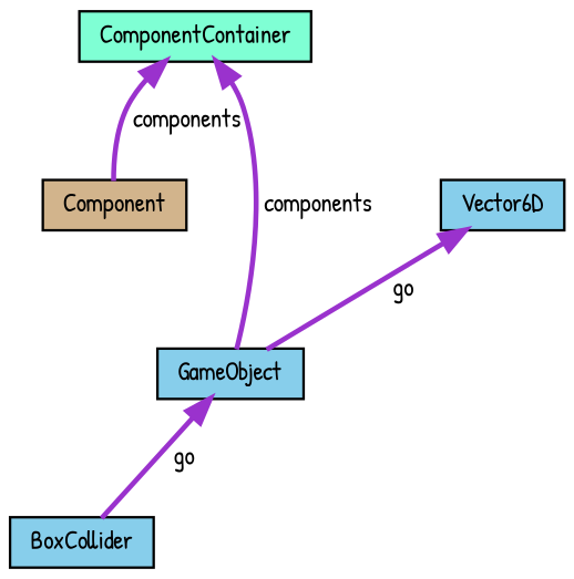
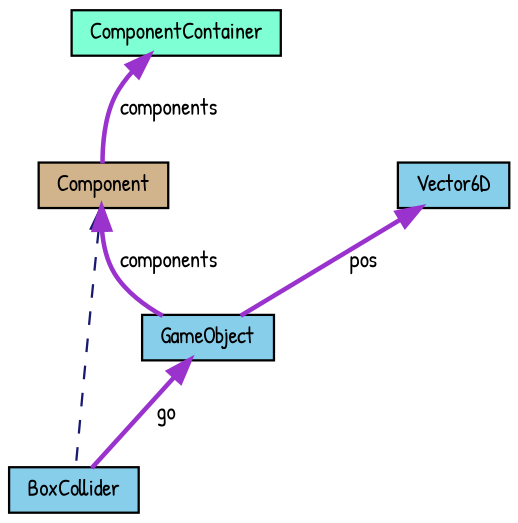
  digraph {
    fontname="Patrick Hand"
    node [color=black fillcolor=skyblue fontname="Patrick Hand" fontsize=10 shape=record style=filled]
    edge [color=darkorchid3 dir=back fontname="Patrick Hand" fontsize=10 labelfontname=Helvetica labelfontsize=10 style=bold]
    n1 [fontcolor=black height=0.2 label=BoxCollider width=0.4]
    n2 [fillcolor=tan height=0.2 label=Component width=0.4]
    n3 [fillcolor=aquamarine height=0.2 label=ComponentContainer width=0.4]
    n4 [height=0.2 label=GameObject width=0.4]
    n5 [height=0.2 label=Vector6D width=0.4]
+   n2 -> n1 [color=midnightblue style=dashed]
    n3 -> n2 [label=" components"]
-   n3 -> n4 [label=" components"]
+   n2 -> n4 [label=" components"]
    n4 -> n1 [label=" go"]
-   n5 -> n4 [label=" go"]
+   n5 -> n4 [label=" pos"]
  }
